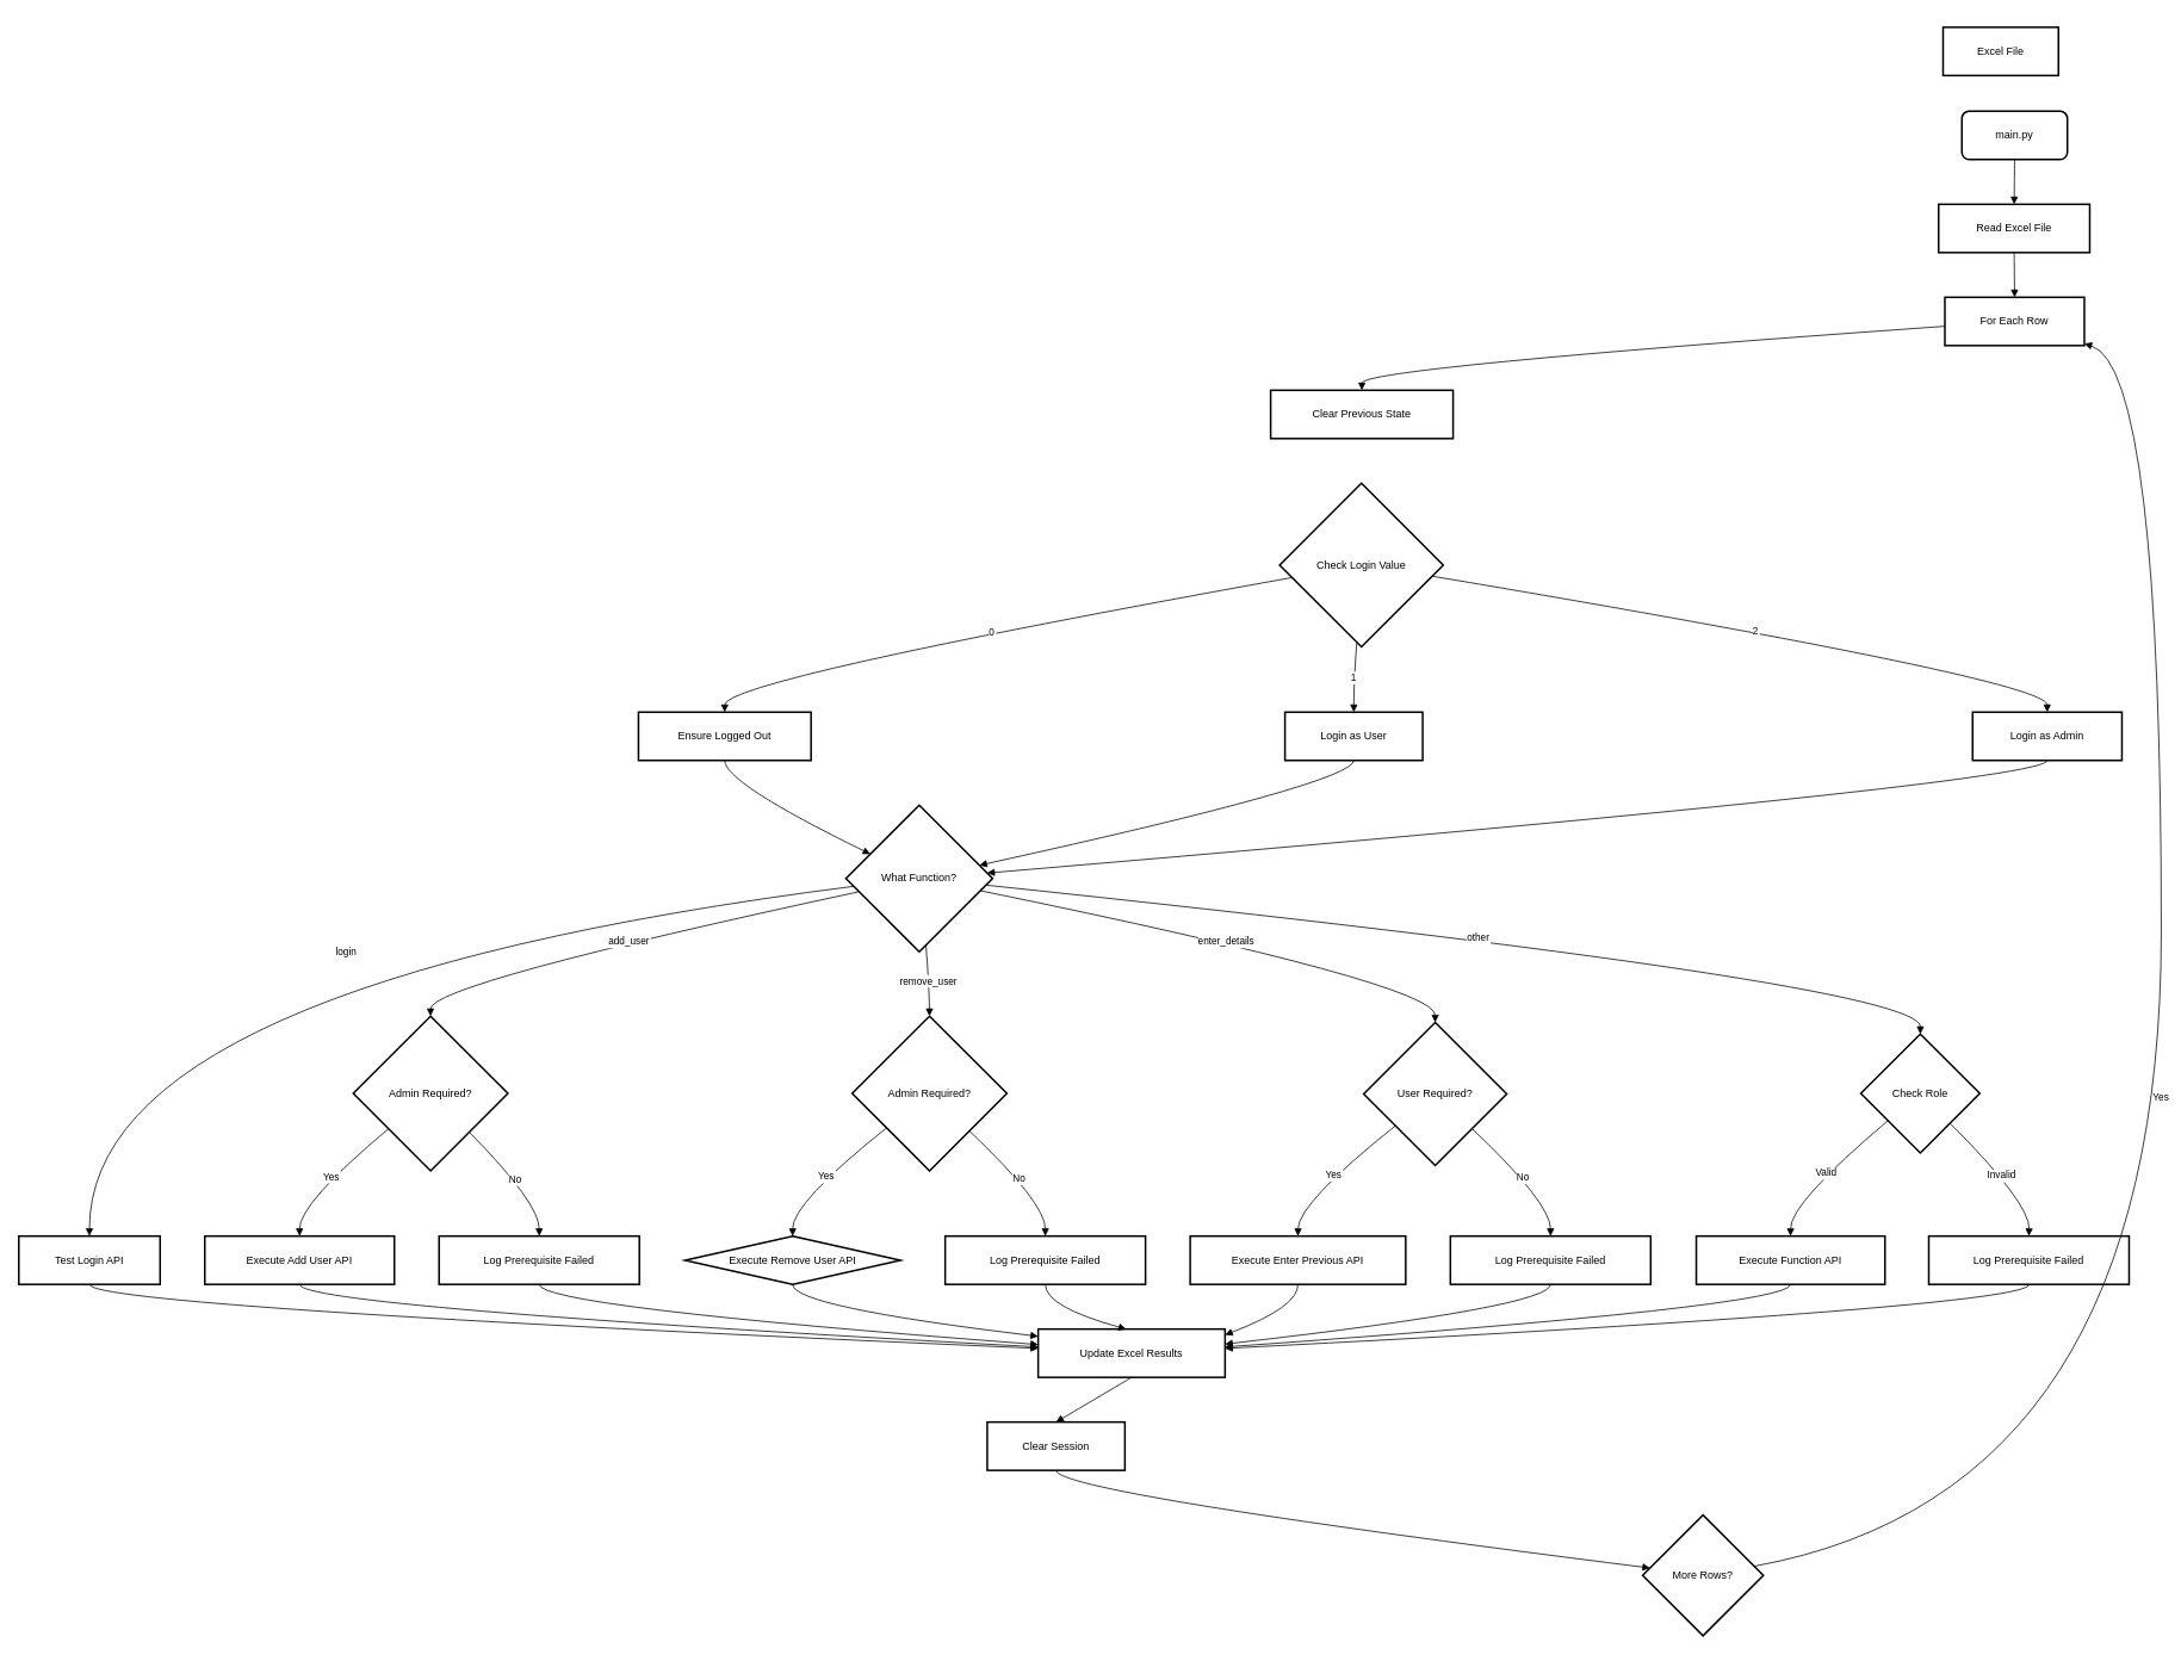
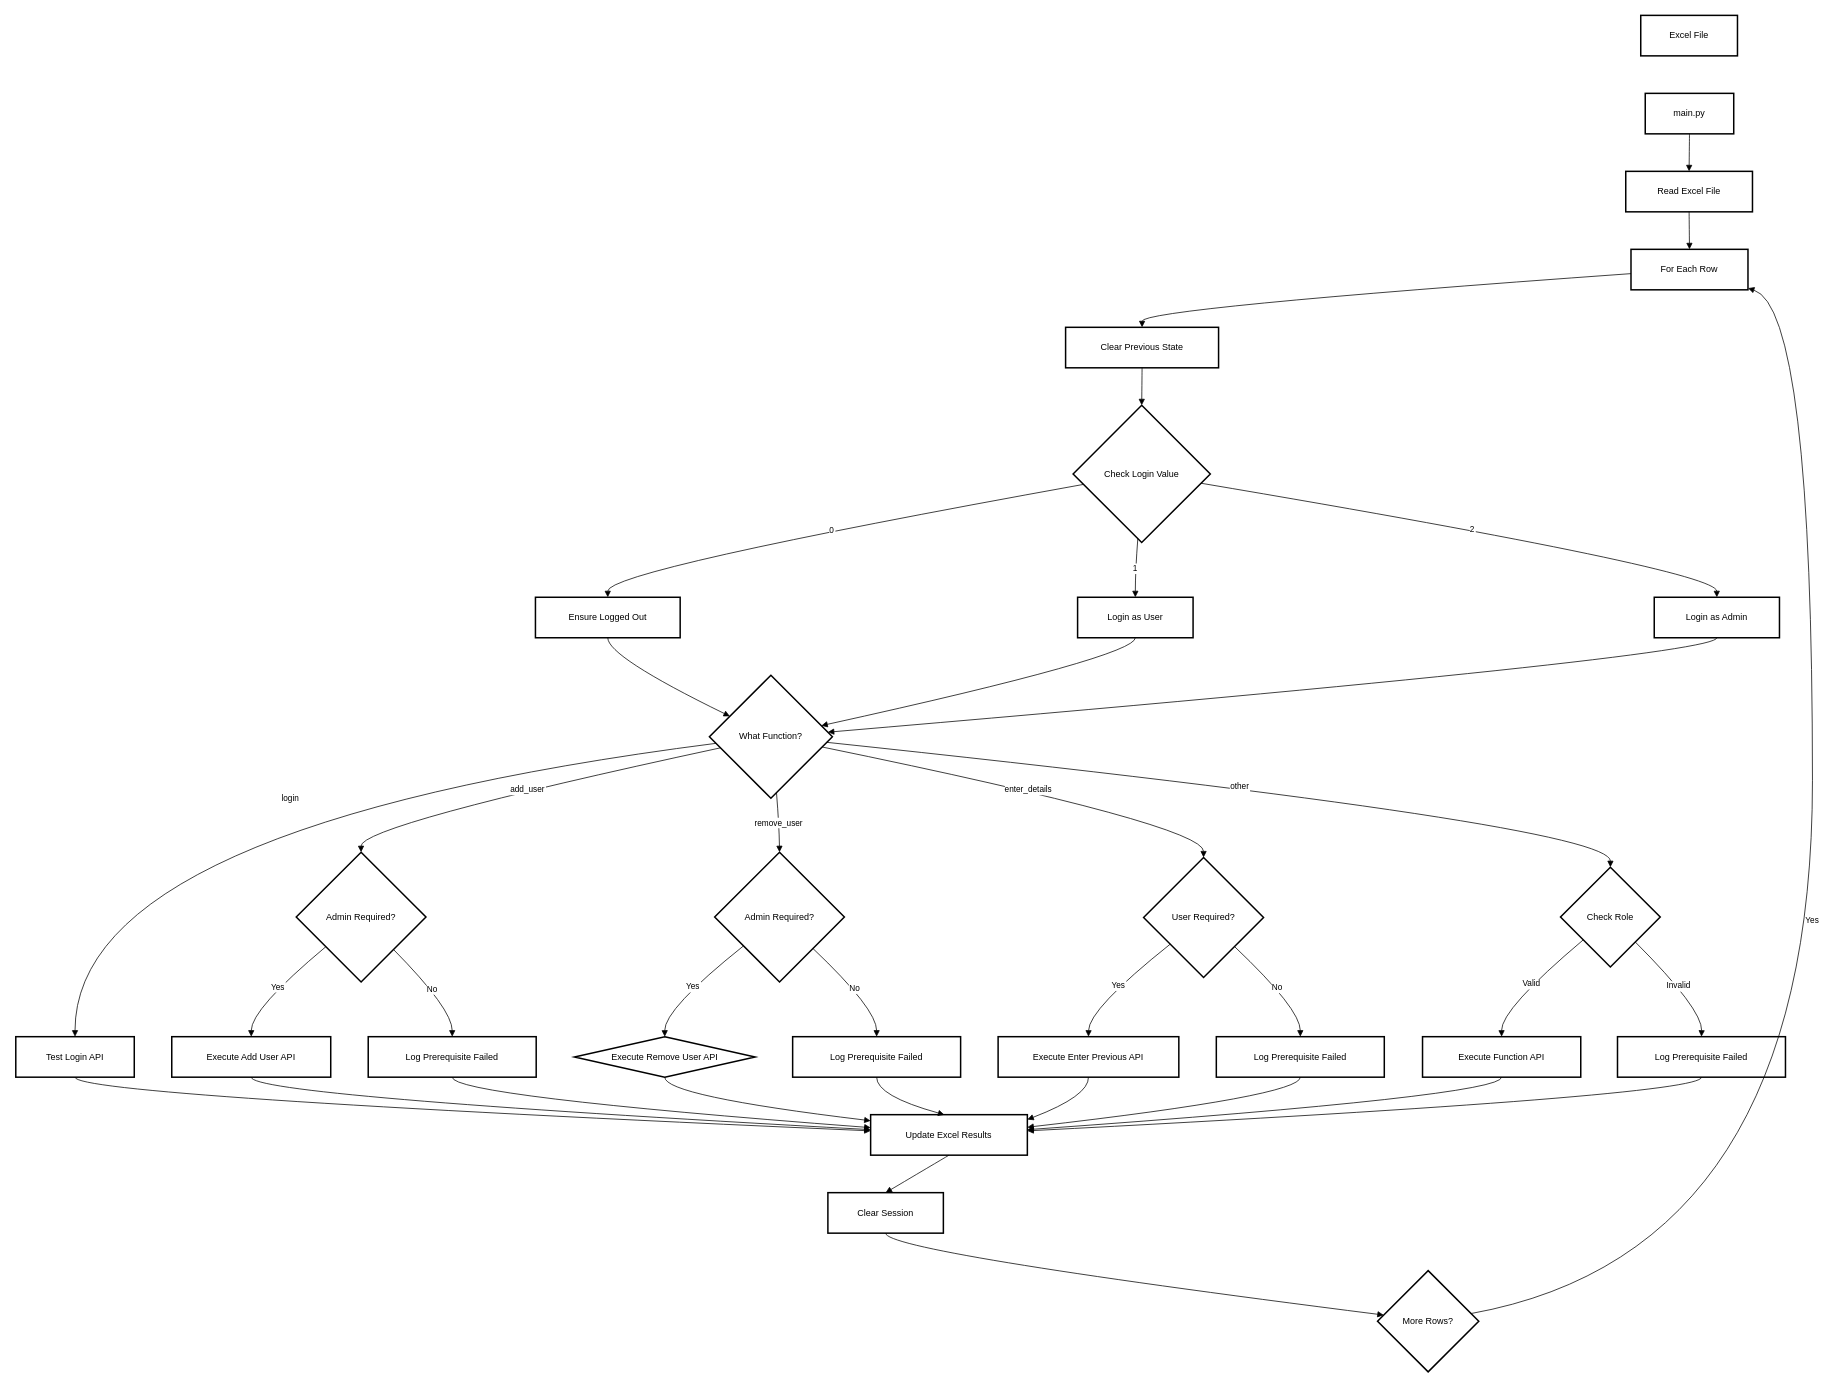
  <mxCell id="0" />
  <mxCell id="1" parent="0" />
- <mxCell id="2" value="Excel File" style="whiteSpace=wrap;strokeWidth=2;" vertex="1" parent="1"><mxGeometry x="2172" y="30" width="129" height="54" as="geometry" /></mxCell>
- <mxCell id="3" value="main.py" style="whiteSpace=wrap;strokeWidth=2;rounded=1;" vertex="1" parent="1"><mxGeometry x="2193" y="124" width="118" height="54" as="geometry" /></mxCell>
+ <mxCell id="2" value="Excel File" style="whiteSpace=wrap;strokeWidth=2;" vertex="1" parent="1"><mxGeometry x="2187" y="20" width="129" height="54" as="geometry" /></mxCell>
+ <mxCell id="3" value="main.py" style="whiteSpace=wrap;strokeWidth=2;" vertex="1" parent="1"><mxGeometry x="2193" y="124" width="118" height="54" as="geometry" /></mxCell>
  <mxCell id="4" value="Read Excel File" style="whiteSpace=wrap;strokeWidth=2;" vertex="1" parent="1"><mxGeometry x="2167" y="228" width="169" height="54" as="geometry" /></mxCell>
  <mxCell id="5" value="For Each Row" style="whiteSpace=wrap;strokeWidth=2;" vertex="1" parent="1"><mxGeometry x="2174" y="332" width="156" height="54" as="geometry" /></mxCell>
  <mxCell id="6" value="Clear Previous State" style="whiteSpace=wrap;strokeWidth=2;" vertex="1" parent="1"><mxGeometry x="1420" y="436" width="204" height="54" as="geometry" /></mxCell>
  <mxCell id="7" value="Check Login Value" style="rhombus;strokeWidth=2;whiteSpace=wrap;" vertex="1" parent="1"><mxGeometry x="1430" y="540" width="183" height="183" as="geometry" /></mxCell>
  <mxCell id="8" value="Ensure Logged Out" style="whiteSpace=wrap;strokeWidth=2;" vertex="1" parent="1"><mxGeometry x="713" y="796" width="193" height="54" as="geometry" /></mxCell>
  <mxCell id="9" value="Login as User" style="whiteSpace=wrap;strokeWidth=2;" vertex="1" parent="1"><mxGeometry x="1436" y="796" width="154" height="54" as="geometry" /></mxCell>
  <mxCell id="10" value="Login as Admin" style="whiteSpace=wrap;strokeWidth=2;" vertex="1" parent="1"><mxGeometry x="2205" y="796" width="167" height="54" as="geometry" /></mxCell>
  <mxCell id="11" value="What Function?" style="rhombus;strokeWidth=2;whiteSpace=wrap;" vertex="1" parent="1"><mxGeometry x="945" y="900" width="164" height="164" as="geometry" /></mxCell>
  <mxCell id="12" value="Test Login API" style="whiteSpace=wrap;strokeWidth=2;" vertex="1" parent="1"><mxGeometry x="20" y="1382" width="158" height="54" as="geometry" /></mxCell>
  <mxCell id="13" value="Admin Required?" style="rhombus;strokeWidth=2;whiteSpace=wrap;" vertex="1" parent="1"><mxGeometry x="394" y="1136" width="173" height="173" as="geometry" /></mxCell>
  <mxCell id="14" value="Admin Required?" style="rhombus;strokeWidth=2;whiteSpace=wrap;" vertex="1" parent="1"><mxGeometry x="952" y="1136" width="173" height="173" as="geometry" /></mxCell>
  <mxCell id="15" value="User Required?" style="rhombus;strokeWidth=2;whiteSpace=wrap;" vertex="1" parent="1"><mxGeometry x="1524" y="1143" width="160" height="160" as="geometry" /></mxCell>
  <mxCell id="16" value="Check Role" style="rhombus;strokeWidth=2;whiteSpace=wrap;" vertex="1" parent="1"><mxGeometry x="2080" y="1156" width="133" height="133" as="geometry" /></mxCell>
  <mxCell id="17" value="Execute Add User API" style="whiteSpace=wrap;strokeWidth=2;" vertex="1" parent="1"><mxGeometry x="228" y="1382" width="212" height="54" as="geometry" /></mxCell>
  <mxCell id="18" value="Log Prerequisite Failed" style="whiteSpace=wrap;strokeWidth=2;" vertex="1" parent="1"><mxGeometry x="490" y="1382" width="224" height="54" as="geometry" /></mxCell>
  <mxCell id="19" value="Execute Remove User API" style="rhombus;whiteSpace=wrap;strokeWidth=2;" vertex="1" parent="1"><mxGeometry x="765" y="1382" width="241" height="54" as="geometry" /></mxCell>
  <mxCell id="20" value="Log Prerequisite Failed" style="whiteSpace=wrap;strokeWidth=2;" vertex="1" parent="1"><mxGeometry x="1056" y="1382" width="224" height="54" as="geometry" /></mxCell>
  <mxCell id="21" value="Execute Enter Previous API" style="whiteSpace=wrap;strokeWidth=2;" vertex="1" parent="1"><mxGeometry x="1330" y="1382" width="241" height="54" as="geometry" /></mxCell>
  <mxCell id="22" value="Log Prerequisite Failed" style="whiteSpace=wrap;strokeWidth=2;" vertex="1" parent="1"><mxGeometry x="1621" y="1382" width="224" height="54" as="geometry" /></mxCell>
  <mxCell id="23" value="Execute Function API" style="whiteSpace=wrap;strokeWidth=2;" vertex="1" parent="1"><mxGeometry x="1896" y="1382" width="211" height="54" as="geometry" /></mxCell>
  <mxCell id="24" value="Log Prerequisite Failed" style="whiteSpace=wrap;strokeWidth=2;" vertex="1" parent="1"><mxGeometry x="2156" y="1382" width="224" height="54" as="geometry" /></mxCell>
  <mxCell id="25" value="Update Excel Results" style="whiteSpace=wrap;strokeWidth=2;" vertex="1" parent="1"><mxGeometry x="1160" y="1486" width="209" height="54" as="geometry" /></mxCell>
  <mxCell id="26" value="Clear Session" style="whiteSpace=wrap;strokeWidth=2;" vertex="1" parent="1"><mxGeometry x="1103" y="1590" width="154" height="54" as="geometry" /></mxCell>
  <mxCell id="27" value="More Rows?" style="rhombus;strokeWidth=2;whiteSpace=wrap;" vertex="1" parent="1"><mxGeometry x="1836" y="1694" width="135" height="135" as="geometry" /></mxCell>
  <mxCell id="28" value="" style="curved=1;startArrow=none;endArrow=block;exitX=0.5;exitY=1;entryX=0.5;entryY=0;rounded=0;" edge="1" parent="1" source="3" target="4"><mxGeometry relative="1" as="geometry"><Array as="points" /></mxGeometry></mxCell>
  <mxCell id="29" value="" style="curved=1;startArrow=none;endArrow=block;exitX=0.5;exitY=1;entryX=0.5;entryY=0;rounded=0;" edge="1" parent="1" source="4" target="5"><mxGeometry relative="1" as="geometry"><Array as="points" /></mxGeometry></mxCell>
  <mxCell id="30" value="" style="curved=1;startArrow=none;endArrow=block;exitX=0;exitY=0.6;entryX=0.5;entryY=0;rounded=0;" edge="1" parent="1" source="5" target="6"><mxGeometry relative="1" as="geometry"><Array as="points"><mxPoint x="1522" y="411" /></Array></mxGeometry></mxCell>
+ <mxCell id="31" value="" style="curved=1;startArrow=none;endArrow=block;exitX=0.5;exitY=1;entryX=0.5;entryY=0;rounded=0;" edge="1" parent="1" source="6" target="7"><mxGeometry relative="1" as="geometry"><Array as="points" /></mxGeometry></mxCell>
  <mxCell id="32" value="0" style="curved=1;startArrow=none;endArrow=block;exitX=0;exitY=0.59;entryX=0.5;entryY=0;rounded=0;" edge="1" parent="1" source="7" target="8"><mxGeometry relative="1" as="geometry"><Array as="points"><mxPoint x="809" y="760" /></Array></mxGeometry></mxCell>
  <mxCell id="33" value="1" style="curved=1;startArrow=none;endArrow=block;exitX=0.47;exitY=1;entryX=0.5;entryY=0;rounded=0;" edge="1" parent="1" source="7" target="9"><mxGeometry relative="1" as="geometry"><Array as="points"><mxPoint x="1513" y="760" /></Array></mxGeometry></mxCell>
  <mxCell id="34" value="2" style="curved=1;startArrow=none;endArrow=block;exitX=1.01;exitY=0.58;entryX=0.5;entryY=0;rounded=0;" edge="1" parent="1" source="7" target="10"><mxGeometry relative="1" as="geometry"><Array as="points"><mxPoint x="2288" y="760" /></Array></mxGeometry></mxCell>
  <mxCell id="35" value="" style="curved=1;startArrow=none;endArrow=block;exitX=0.5;exitY=1;entryX=0;entryY=0.25;rounded=0;" edge="1" parent="1" source="8" target="11"><mxGeometry relative="1" as="geometry"><Array as="points"><mxPoint x="809" y="875" /></Array></mxGeometry></mxCell>
  <mxCell id="36" value="" style="curved=1;startArrow=none;endArrow=block;exitX=0.5;exitY=1;entryX=1;entryY=0.39;rounded=0;" edge="1" parent="1" source="9" target="11"><mxGeometry relative="1" as="geometry"><Array as="points"><mxPoint x="1513" y="875" /></Array></mxGeometry></mxCell>
  <mxCell id="37" value="" style="curved=1;startArrow=none;endArrow=block;exitX=0.5;exitY=1;entryX=1;entryY=0.46;rounded=0;" edge="1" parent="1" source="10" target="11"><mxGeometry relative="1" as="geometry"><Array as="points"><mxPoint x="2288" y="875" /></Array></mxGeometry></mxCell>
  <mxCell id="38" value="login" style="curved=1;startArrow=none;endArrow=block;exitX=0;exitY=0.56;entryX=0.5;entryY=-0.01;rounded=0;" edge="1" parent="1" source="11" target="12"><mxGeometry relative="1" as="geometry"><Array as="points"><mxPoint x="99" y="1100" /></Array></mxGeometry></mxCell>
  <mxCell id="39" value="add_user" style="curved=1;startArrow=none;endArrow=block;exitX=0;exitY=0.61;entryX=0.5;entryY=0;rounded=0;" edge="1" parent="1" source="11" target="13"><mxGeometry relative="1" as="geometry"><Array as="points"><mxPoint x="480" y="1100" /></Array></mxGeometry></mxCell>
  <mxCell id="40" value="remove_user" style="curved=1;startArrow=none;endArrow=block;exitX=0.55;exitY=1;entryX=0.5;entryY=0;rounded=0;" edge="1" parent="1" source="11" target="14"><mxGeometry relative="1" as="geometry"><Array as="points"><mxPoint x="1038" y="1100" /></Array></mxGeometry></mxCell>
  <mxCell id="41" value="enter_details" style="curved=1;startArrow=none;endArrow=block;exitX=1;exitY=0.6;entryX=0.5;entryY=0;rounded=0;" edge="1" parent="1" source="11" target="15"><mxGeometry relative="1" as="geometry"><Array as="points"><mxPoint x="1604" y="1100" /></Array></mxGeometry></mxCell>
  <mxCell id="42" value="other" style="curved=1;startArrow=none;endArrow=block;exitX=1;exitY=0.55;entryX=0.5;entryY=0;rounded=0;" edge="1" parent="1" source="11" target="16"><mxGeometry relative="1" as="geometry"><Array as="points"><mxPoint x="2147" y="1100" /></Array></mxGeometry></mxCell>
  <mxCell id="43" value="Yes" style="curved=1;startArrow=none;endArrow=block;exitX=0;exitY=0.92;entryX=0.5;entryY=-0.01;rounded=0;" edge="1" parent="1" source="13" target="17"><mxGeometry relative="1" as="geometry"><Array as="points"><mxPoint x="334" y="1345" /></Array></mxGeometry></mxCell>
  <mxCell id="44" value="No" style="curved=1;startArrow=none;endArrow=block;exitX=1;exitY=1;entryX=0.5;entryY=-0.01;rounded=0;" edge="1" parent="1" source="13" target="18"><mxGeometry relative="1" as="geometry"><Array as="points"><mxPoint x="602" y="1345" /></Array></mxGeometry></mxCell>
  <mxCell id="45" value="Yes" style="curved=1;startArrow=none;endArrow=block;exitX=0;exitY=0.9;entryX=0.5;entryY=-0.01;rounded=0;" edge="1" parent="1" source="14" target="19"><mxGeometry relative="1" as="geometry"><Array as="points"><mxPoint x="885" y="1345" /></Array></mxGeometry></mxCell>
  <mxCell id="46" value="No" style="curved=1;startArrow=none;endArrow=block;exitX=1;exitY=0.97;entryX=0.5;entryY=-0.01;rounded=0;" edge="1" parent="1" source="14" target="20"><mxGeometry relative="1" as="geometry"><Array as="points"><mxPoint x="1168" y="1345" /></Array></mxGeometry></mxCell>
  <mxCell id="47" value="Yes" style="curved=1;startArrow=none;endArrow=block;exitX=0;exitY=0.9;entryX=0.5;entryY=-0.01;rounded=0;" edge="1" parent="1" source="15" target="21"><mxGeometry relative="1" as="geometry"><Array as="points"><mxPoint x="1451" y="1345" /></Array></mxGeometry></mxCell>
  <mxCell id="48" value="No" style="curved=1;startArrow=none;endArrow=block;exitX=1;exitY=0.97;entryX=0.5;entryY=-0.01;rounded=0;" edge="1" parent="1" source="15" target="22"><mxGeometry relative="1" as="geometry"><Array as="points"><mxPoint x="1733" y="1345" /></Array></mxGeometry></mxCell>
  <mxCell id="49" value="Valid" style="curved=1;startArrow=none;endArrow=block;exitX=0;exitY=0.92;entryX=0.5;entryY=-0.01;rounded=0;" edge="1" parent="1" source="16" target="23"><mxGeometry relative="1" as="geometry"><Array as="points"><mxPoint x="2001" y="1345" /></Array></mxGeometry></mxCell>
  <mxCell id="50" value="Invalid" style="curved=1;startArrow=none;endArrow=block;exitX=1;exitY=1;entryX=0.5;entryY=-0.01;rounded=0;" edge="1" parent="1" source="16" target="24"><mxGeometry relative="1" as="geometry"><Array as="points"><mxPoint x="2269" y="1345" /></Array></mxGeometry></mxCell>
  <mxCell id="51" value="" style="curved=1;startArrow=none;endArrow=block;exitX=0.5;exitY=0.99;entryX=0;entryY=0.4;rounded=0;" edge="1" parent="1" source="12" target="25"><mxGeometry relative="1" as="geometry"><Array as="points"><mxPoint x="99" y="1461" /></Array></mxGeometry></mxCell>
  <mxCell id="52" value="" style="curved=1;startArrow=none;endArrow=block;exitX=0.5;exitY=0.99;entryX=0;entryY=0.37;rounded=0;" edge="1" parent="1" source="17" target="25"><mxGeometry relative="1" as="geometry"><Array as="points"><mxPoint x="334" y="1461" /></Array></mxGeometry></mxCell>
  <mxCell id="53" value="" style="curved=1;startArrow=none;endArrow=block;exitX=0.5;exitY=0.99;entryX=0;entryY=0.32;rounded=0;" edge="1" parent="1" source="18" target="25"><mxGeometry relative="1" as="geometry"><Array as="points"><mxPoint x="602" y="1461" /></Array></mxGeometry></mxCell>
  <mxCell id="54" value="" style="curved=1;startArrow=none;endArrow=block;exitX=0.5;exitY=0.99;entryX=0;entryY=0.15;rounded=0;" edge="1" parent="1" source="19" target="25"><mxGeometry relative="1" as="geometry"><Array as="points"><mxPoint x="885" y="1461" /></Array></mxGeometry></mxCell>
  <mxCell id="55" value="" style="curved=1;startArrow=none;endArrow=block;exitX=0.5;exitY=0.99;entryX=0.47;entryY=-0.01;rounded=0;" edge="1" parent="1" source="20" target="25"><mxGeometry relative="1" as="geometry"><Array as="points"><mxPoint x="1168" y="1461" /></Array></mxGeometry></mxCell>
  <mxCell id="56" value="" style="curved=1;startArrow=none;endArrow=block;exitX=0.5;exitY=0.99;entryX=1;entryY=0.12;rounded=0;" edge="1" parent="1" source="21" target="25"><mxGeometry relative="1" as="geometry"><Array as="points"><mxPoint x="1451" y="1461" /></Array></mxGeometry></mxCell>
  <mxCell id="57" value="" style="curved=1;startArrow=none;endArrow=block;exitX=0.5;exitY=0.99;entryX=1;entryY=0.31;rounded=0;" edge="1" parent="1" source="22" target="25"><mxGeometry relative="1" as="geometry"><Array as="points"><mxPoint x="1733" y="1461" /></Array></mxGeometry></mxCell>
  <mxCell id="58" value="" style="curved=1;startArrow=none;endArrow=block;exitX=0.5;exitY=0.99;entryX=1;entryY=0.37;rounded=0;" edge="1" parent="1" source="23" target="25"><mxGeometry relative="1" as="geometry"><Array as="points"><mxPoint x="2001" y="1461" /></Array></mxGeometry></mxCell>
  <mxCell id="59" value="" style="curved=1;startArrow=none;endArrow=block;exitX=0.5;exitY=0.99;entryX=1;entryY=0.4;rounded=0;" edge="1" parent="1" source="24" target="25"><mxGeometry relative="1" as="geometry"><Array as="points"><mxPoint x="2269" y="1461" /></Array></mxGeometry></mxCell>
  <mxCell id="60" value="" style="curved=1;startArrow=none;endArrow=block;exitX=0.5;exitY=0.99;entryX=0.5;entryY=-0.01;rounded=0;" edge="1" parent="1" source="25" target="26"><mxGeometry relative="1" as="geometry"><Array as="points" /></mxGeometry></mxCell>
  <mxCell id="61" value="" style="curved=1;startArrow=none;endArrow=block;exitX=0.5;exitY=0.99;entryX=0;entryY=0.43;rounded=0;" edge="1" parent="1" source="26" target="27"><mxGeometry relative="1" as="geometry"><Array as="points"><mxPoint x="1180" y="1669" /></Array></mxGeometry></mxCell>
  <mxCell id="62" value="Yes" style="curved=1;startArrow=none;endArrow=block;exitX=1;exitY=0.41;entryX=1;entryY=0.96;rounded=0;" edge="1" parent="1" source="27" target="5"><mxGeometry relative="1" as="geometry"><Array as="points"><mxPoint x="2416" y="1669" /><mxPoint x="2416" y="411" /></Array></mxGeometry></mxCell>
